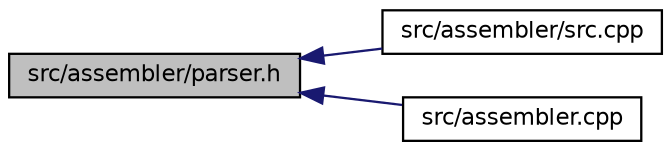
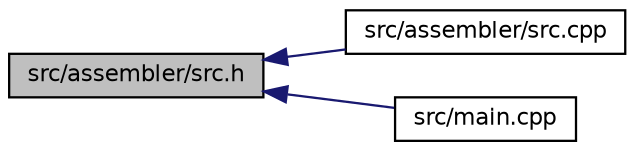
  digraph {
    rankdir=LR
    node [color=black fillcolor=white fontname=Helvetica fontsize=10 shape=record style=filled]
    edge [color=midnightblue dir=back fontname=Helvetica fontsize=10 labelfontname=Helvetica labelfontsize=10 style=solid]
-   n1 [fillcolor=grey75 fontcolor=black height=0.2 label="src/assembler/parser.h" width=0.4]
+   n1 [fillcolor=grey75 fontcolor=black height=0.2 label="src/assembler/src.h" width=0.4]
    n2 [height=0.2 label="src/assembler/src.cpp" width=0.4]
-   n3 [height=0.2 label="src/assembler.cpp" width=0.4]
+   n3 [height=0.2 label="src/main.cpp" width=0.4]
    n1 -> n2
    n1 -> n3
  }
